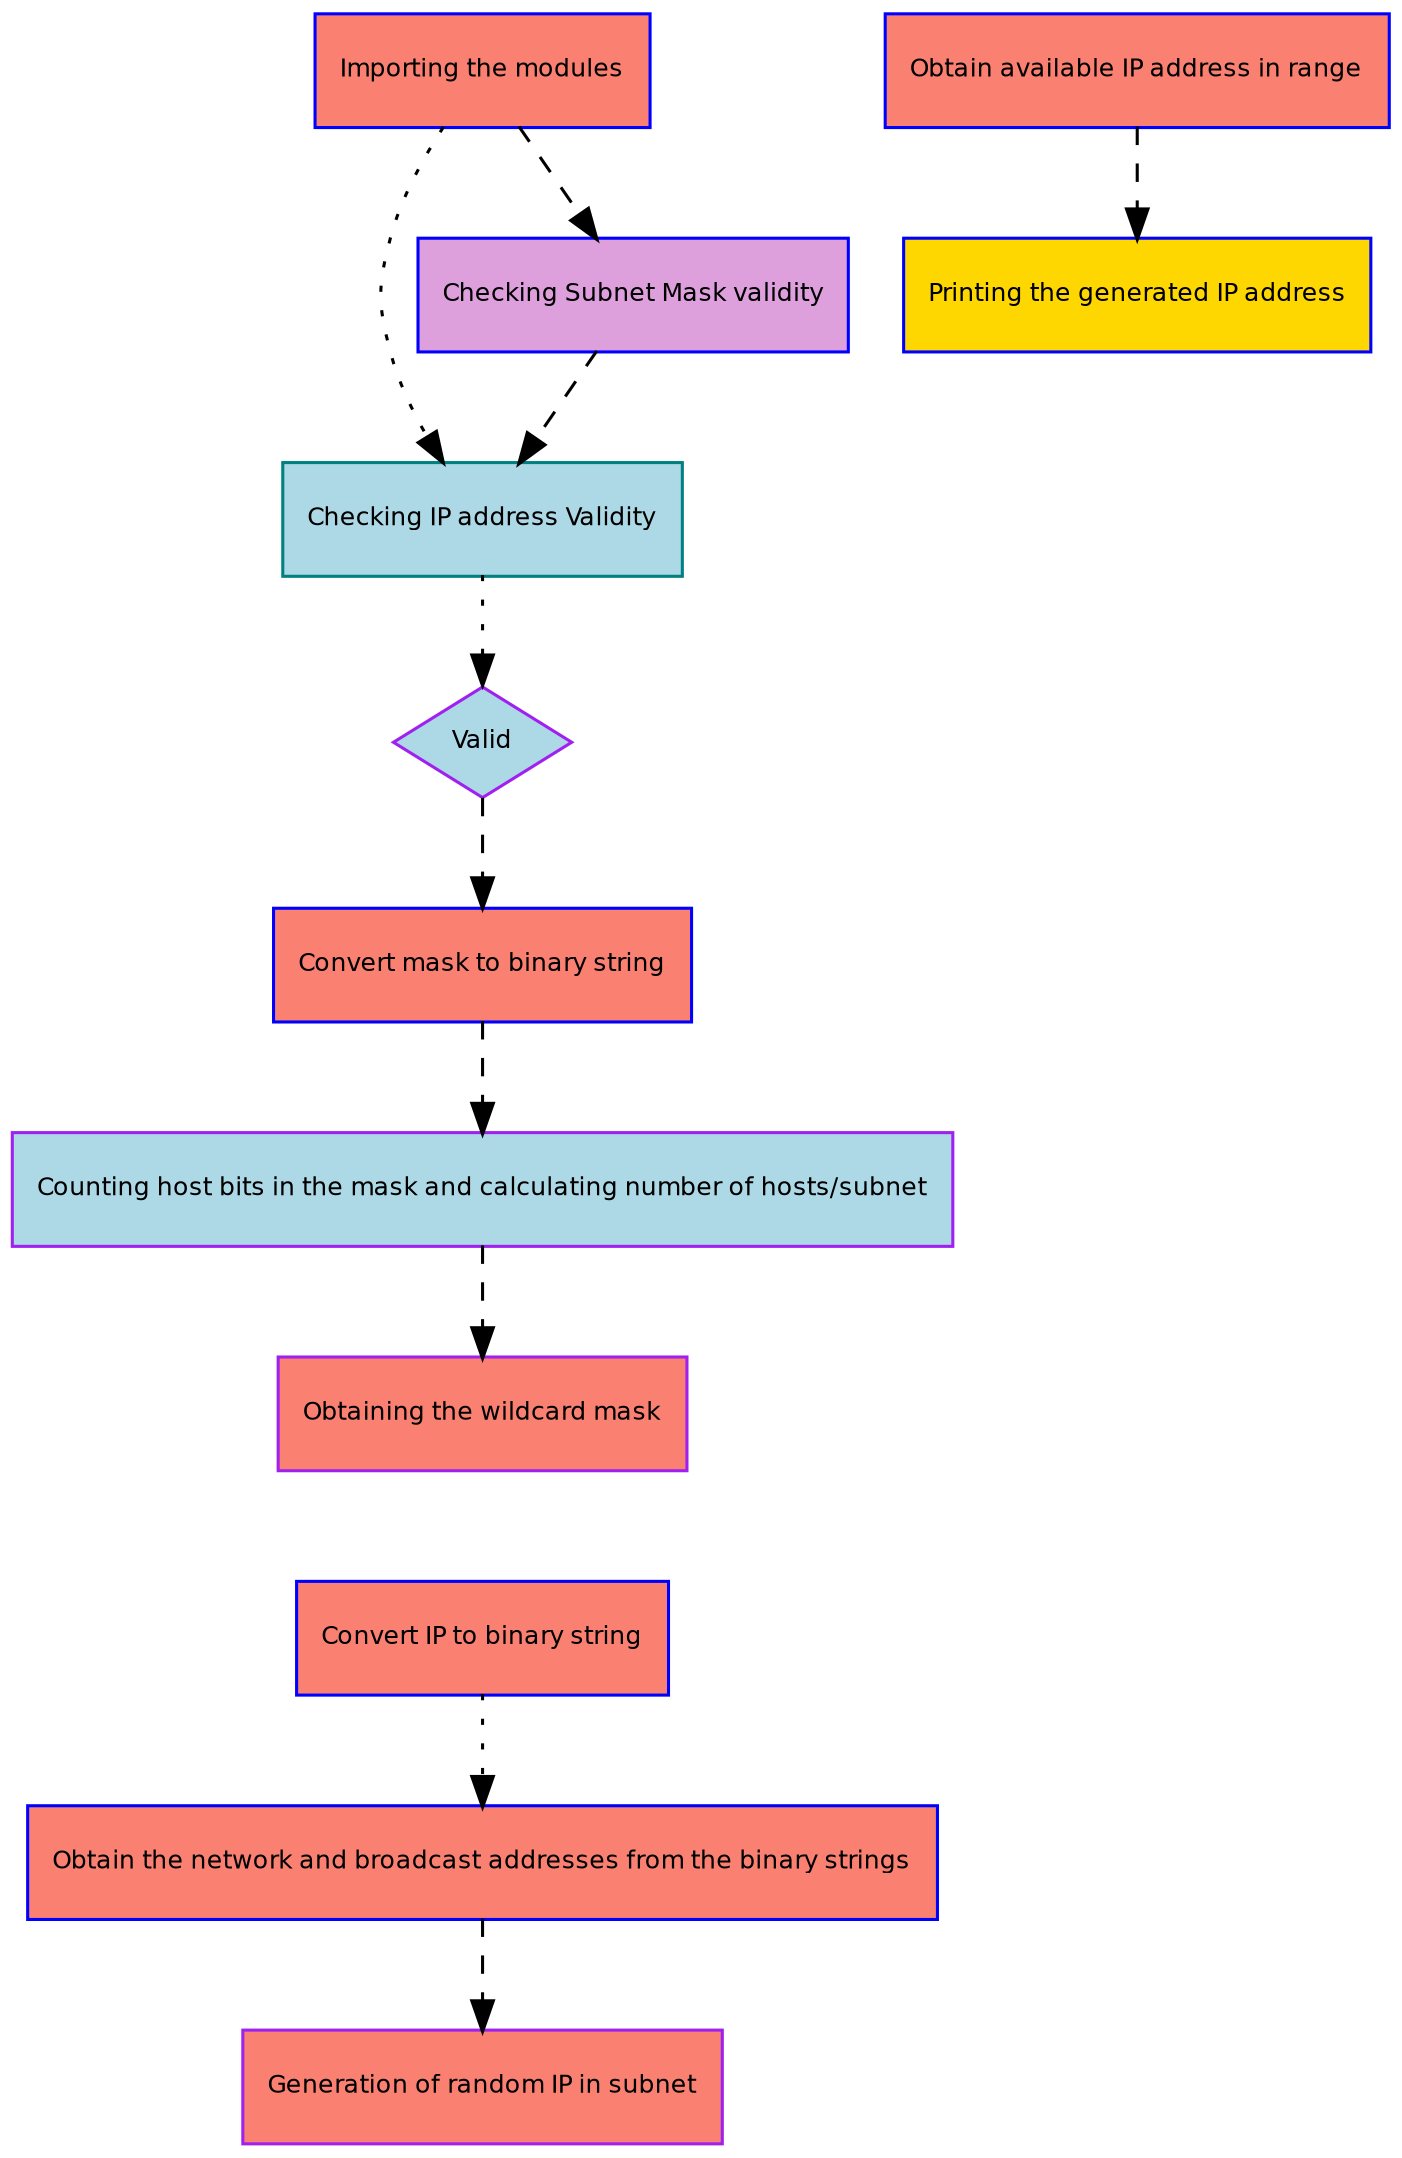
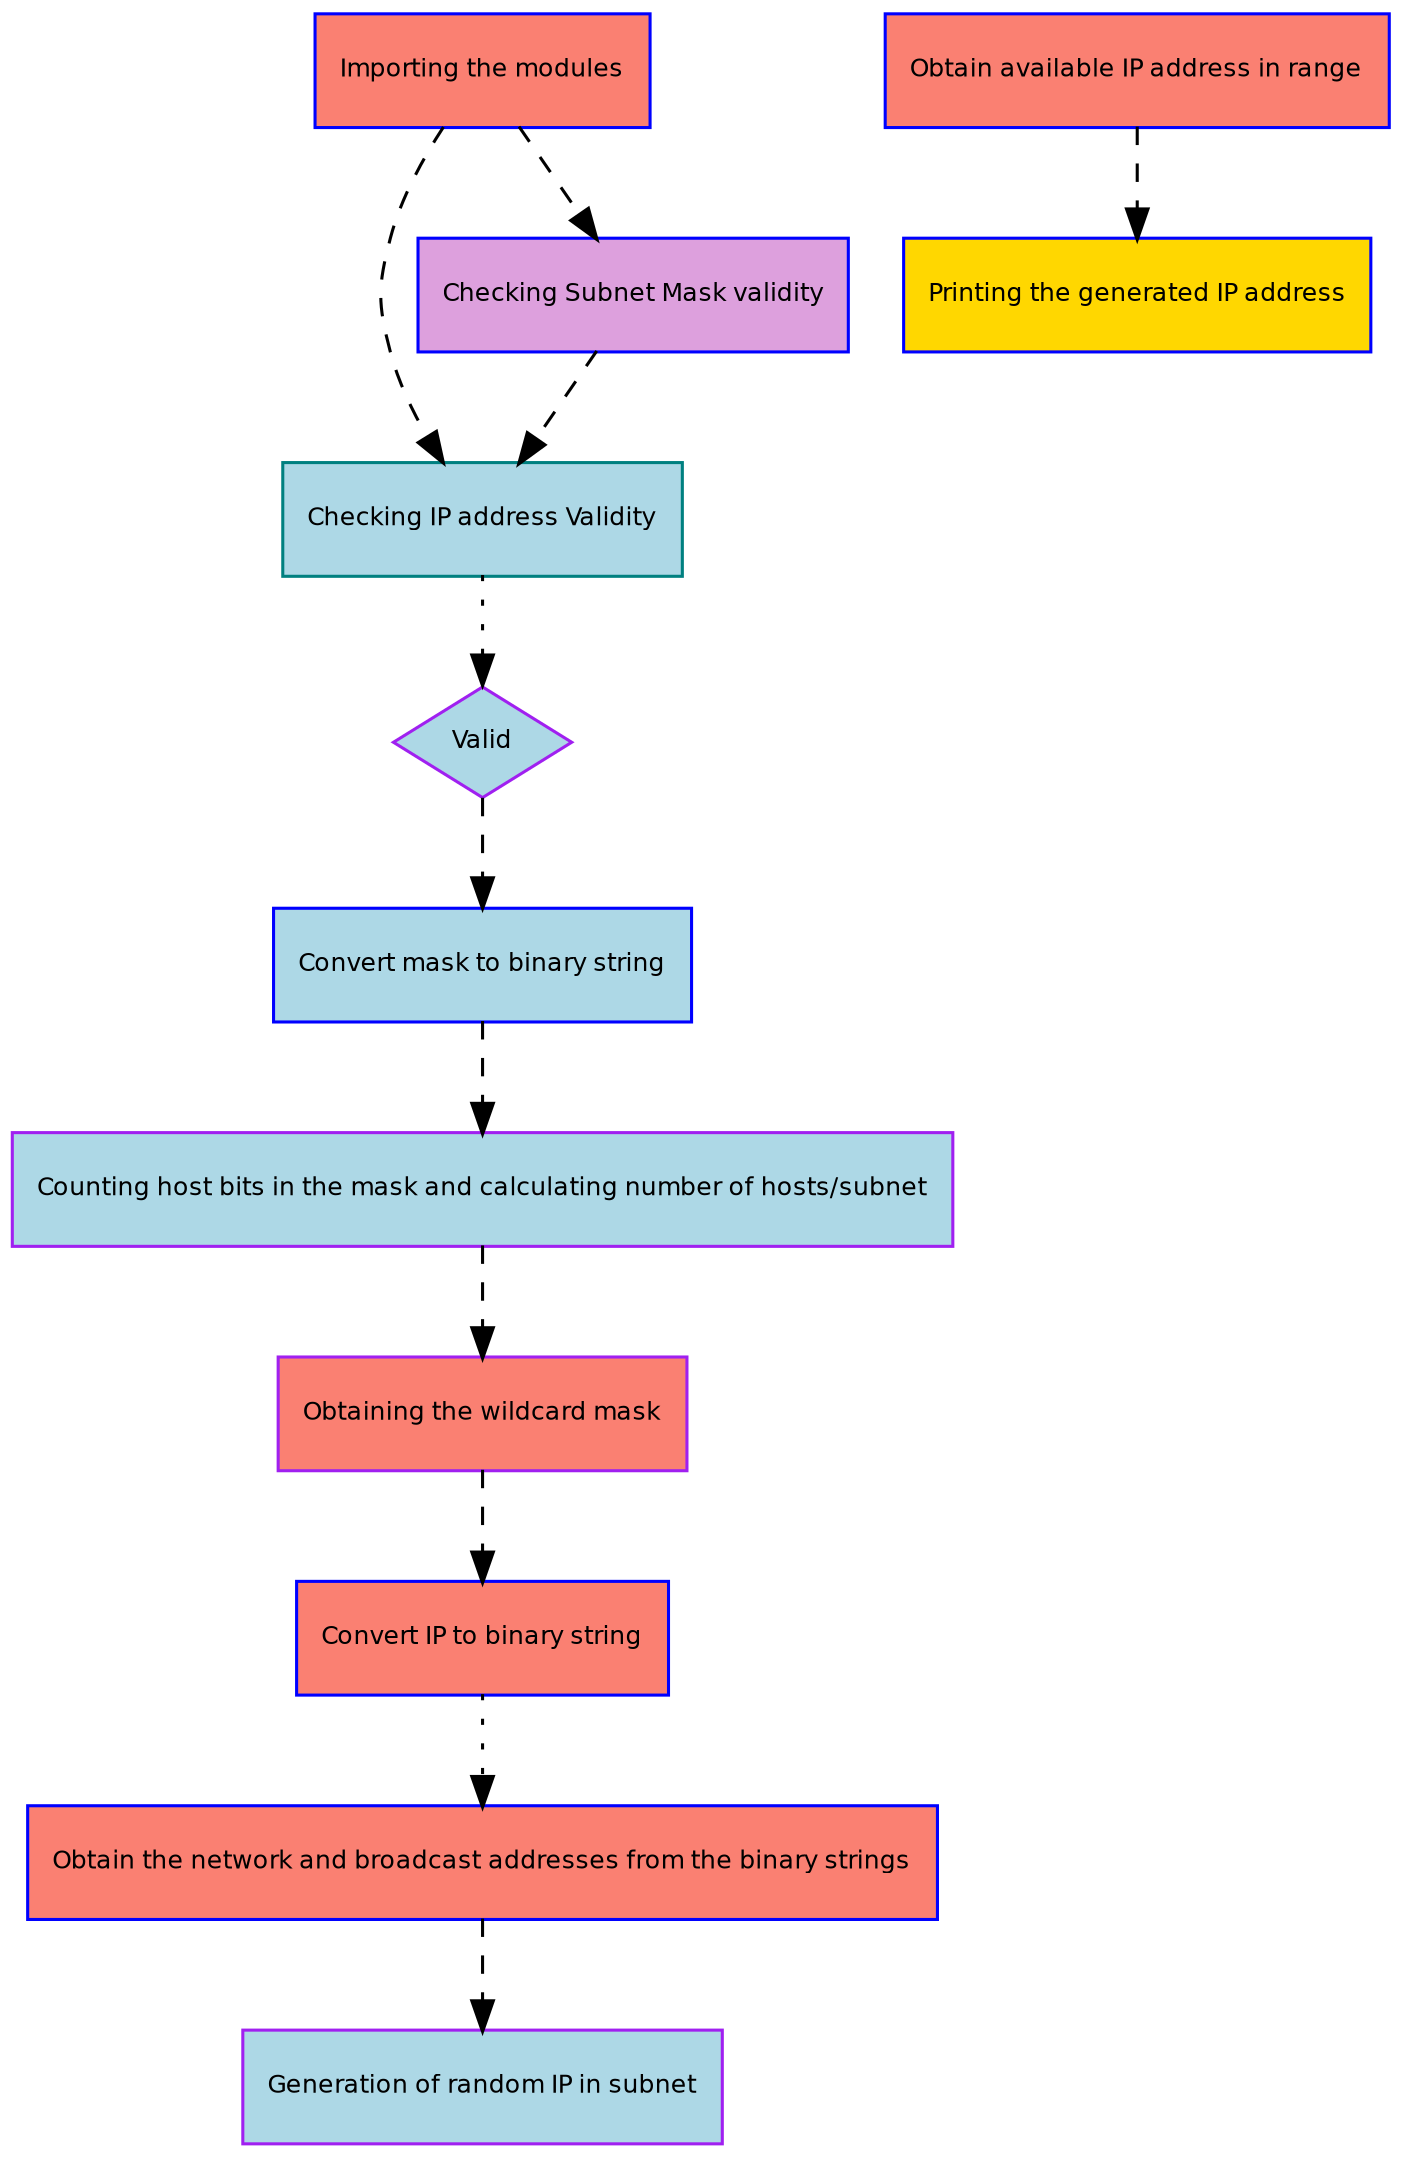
  digraph {
    fontname="Bitstream Ver Sans"
    fontsize=8
    node [color=blue fillcolor=salmon fontname="Bitstream Vera Sans" fontsize=8 shape=record style=filled]
    edge [fontname="Bitstream Vera Sans" fontsize=8 style=dashed]
    n1 [label="{Importing the modules\l}"]
    n2 [color=teal fillcolor=lightblue label="{Checking IP address Validity\l}"]
    n3 [fillcolor=plum label="{Checking Subnet Mask validity}"]
    n4 [color=purple fillcolor=lightblue label=Valid shape=diamond]
-   n5 [label="{Convert mask to binary string\l}"]
+   n5 [fillcolor=lightblue label="{Convert mask to binary string\l}"]
    n6 [color=purple fillcolor=lightblue label="{Counting host bits in the mask and calculating number of hosts/subnet\l}"]
    n7 [color=purple label="{Obtaining the wildcard mask\l}"]
    n8 [label="{Convert IP to binary string\l}"]
    n9 [label="{Obtain the network and broadcast addresses from the binary strings\l}"]
-   n10 [color=purple label="{Generation of random IP in subnet\l}"]
+   n10 [color=purple fillcolor=lightblue label="{Generation of random IP in subnet\l}"]
    n11 [label="{Obtain available IP address in range}"]
    n12 [fillcolor=gold label="{Printing the generated IP address\l}"]
-   n1 -> n2 [style=dotted]
+   n1 -> n2
    n1 -> n3
    n2 -> n4 [style=dotted]
    n3 -> n2
    n4 -> n5
    n5 -> n6
    n6 -> n7
+   n7 -> n8
    n8 -> n9 [style=dotted]
    n9 -> n10
    n11 -> n12
  }
